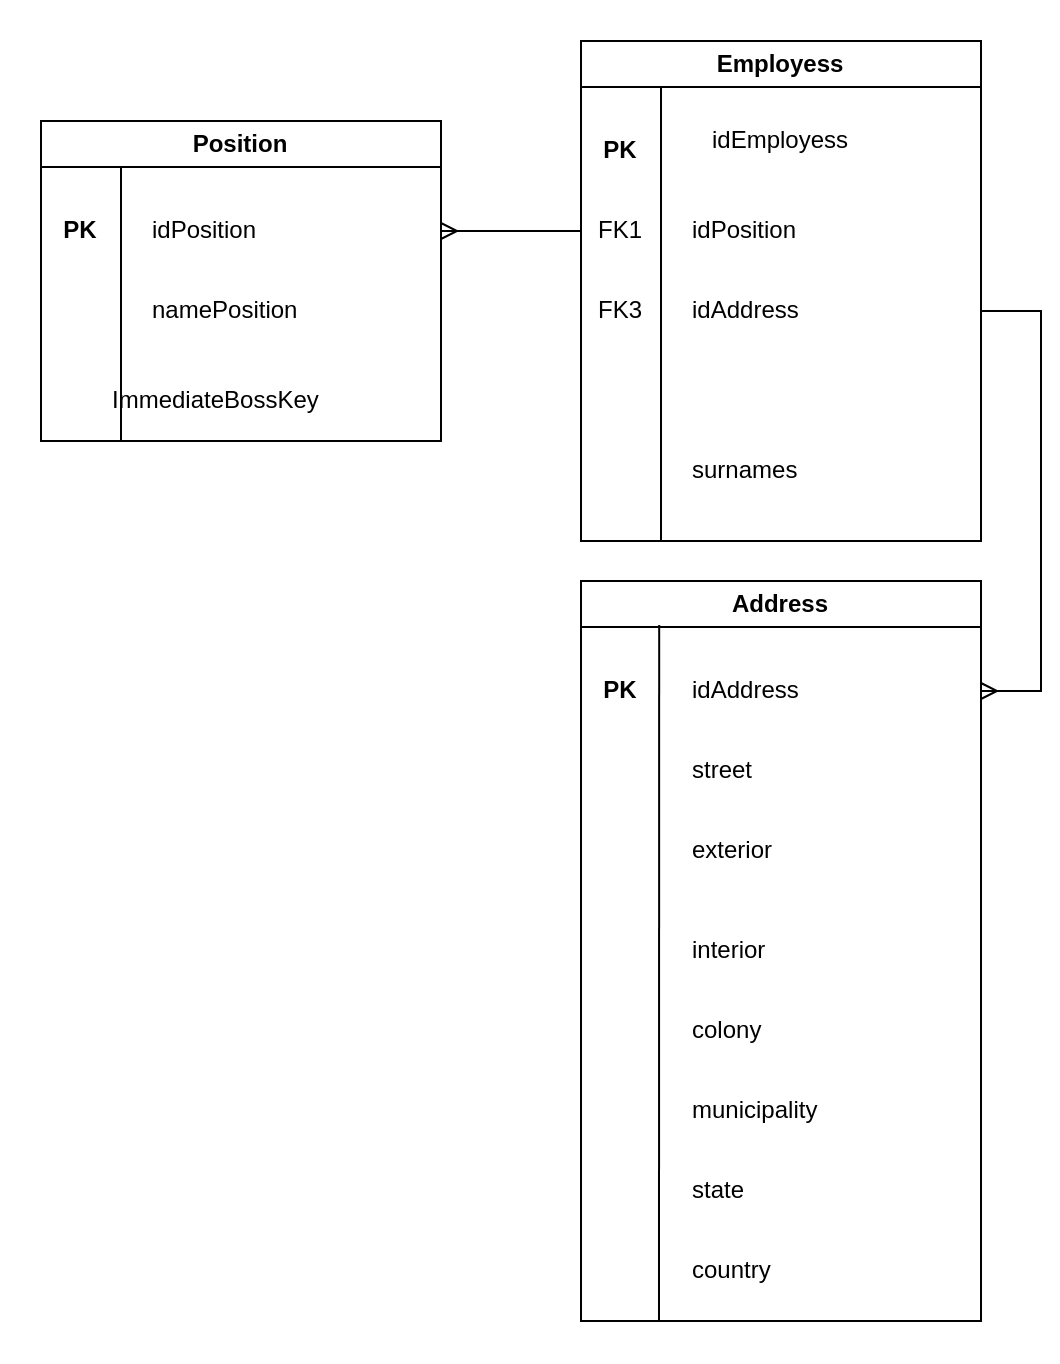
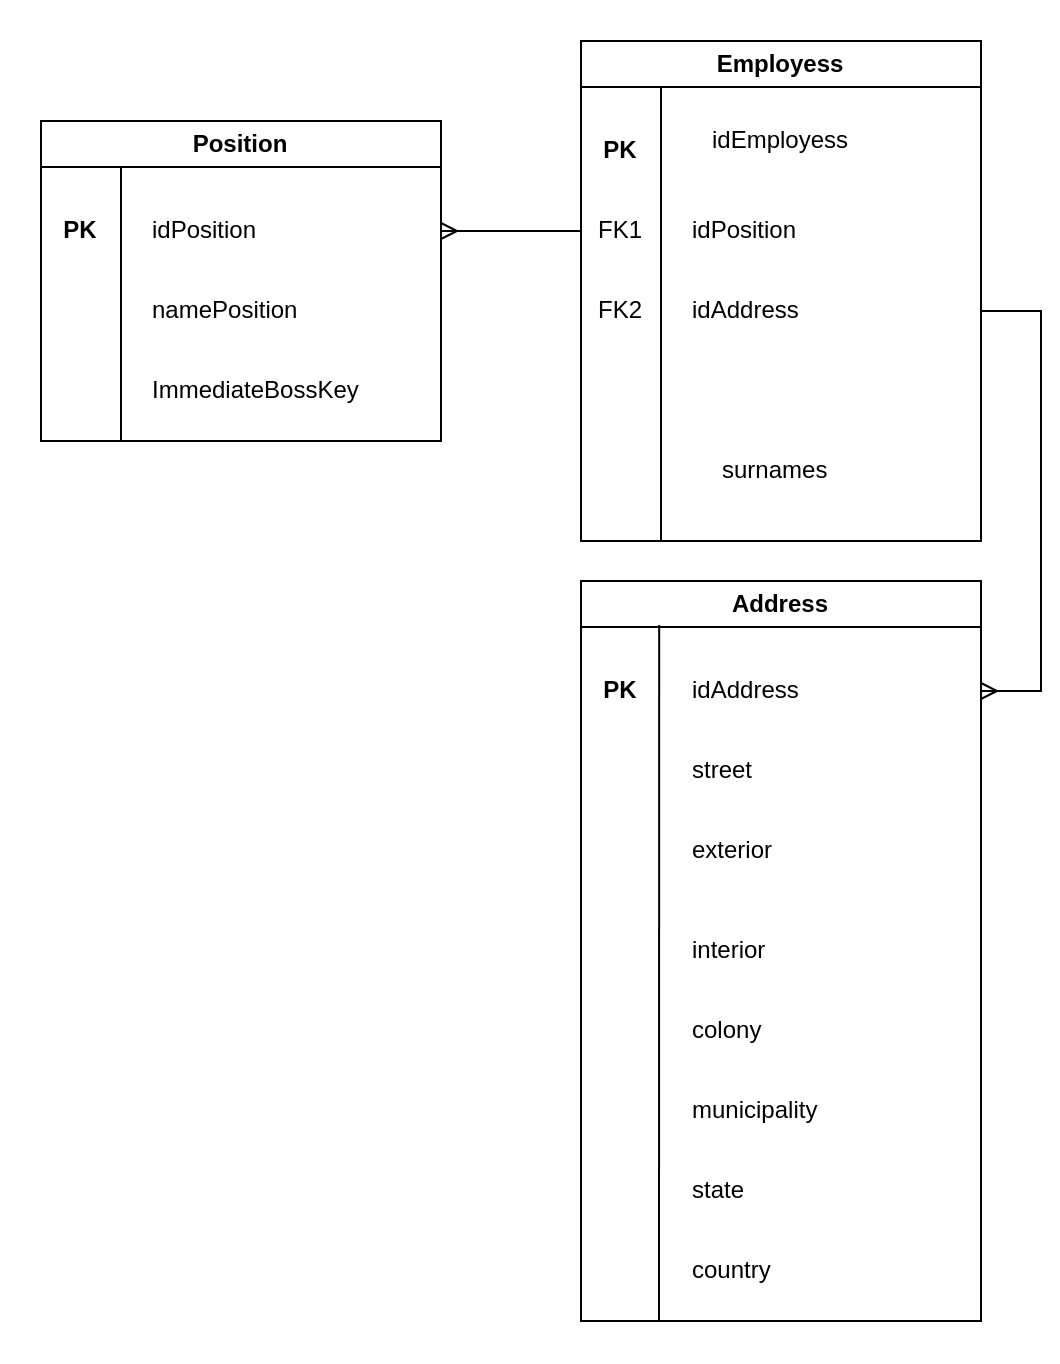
  <mxCell id="0" />
  <mxCell id="1" parent="0" />
  <mxCell id="2" value="Employess" style="swimlane;whiteSpace=wrap;html=1;" vertex="1" parent="1"><mxGeometry x="290" y="20" width="200" height="250" as="geometry" /></mxCell>
  <mxCell id="3" value="idEmployess&amp;nbsp;" style="text;html=1;align=left;verticalAlign=middle;whiteSpace=wrap;rounded=0;" vertex="1" parent="2"><mxGeometry x="64" y="35" width="106" height="30" as="geometry" /></mxCell>
  <mxCell id="4" value="idAddress" style="text;html=1;align=left;verticalAlign=middle;whiteSpace=wrap;rounded=0;" vertex="1" parent="2"><mxGeometry x="54" y="120" width="146" height="30" as="geometry" /></mxCell>
  <mxCell id="5" value="idPosition" style="text;html=1;align=left;verticalAlign=middle;whiteSpace=wrap;rounded=0;" vertex="1" parent="2"><mxGeometry x="54" y="80" width="106" height="30" as="geometry" /></mxCell>
- <mxCell id="6" value="surnames" style="text;html=1;align=left;verticalAlign=middle;whiteSpace=wrap;rounded=0;" vertex="1" parent="2"><mxGeometry x="54" y="200" width="106" height="30" as="geometry" /></mxCell>
+ <mxCell id="6" value="surnames" style="text;html=1;align=left;verticalAlign=middle;whiteSpace=wrap;rounded=0;" vertex="1" parent="2"><mxGeometry x="69" y="200" width="106" height="30" as="geometry" /></mxCell>
  <mxCell id="7" value="PK" style="text;html=1;align=center;verticalAlign=middle;whiteSpace=wrap;rounded=0;fontStyle=1" vertex="1" parent="2"><mxGeometry y="40" width="40" height="30" as="geometry" /></mxCell>
  <mxCell id="8" value="FK1" style="text;html=1;align=center;verticalAlign=middle;whiteSpace=wrap;rounded=0;" vertex="1" parent="2"><mxGeometry y="80" width="40" height="30" as="geometry" /></mxCell>
- <mxCell id="9" value="FK3" style="text;html=1;align=center;verticalAlign=middle;whiteSpace=wrap;rounded=0;" vertex="1" parent="2"><mxGeometry y="120" width="40" height="30" as="geometry" /></mxCell>
+ <mxCell id="9" value="FK2" style="text;html=1;align=center;verticalAlign=middle;whiteSpace=wrap;rounded=0;" vertex="1" parent="2"><mxGeometry y="120" width="40" height="30" as="geometry" /></mxCell>
  <mxCell id="10" value="" style="endArrow=none;html=1;rounded=0;" edge="1" parent="1"><mxGeometry width="50" height="50" relative="1" as="geometry"><mxPoint x="330" y="43" as="sourcePoint" /><mxPoint x="330" y="270" as="targetPoint" /></mxGeometry></mxCell>
  <mxCell id="11" value="Position" style="swimlane;whiteSpace=wrap;html=1;" vertex="1" parent="1"><mxGeometry x="20" y="60" width="200" height="160" as="geometry" /></mxCell>
  <mxCell id="12" value="" style="endArrow=none;html=1;rounded=0;" edge="1" parent="11"><mxGeometry width="50" height="50" relative="1" as="geometry"><mxPoint x="40" y="23" as="sourcePoint" /><mxPoint x="40" y="160" as="targetPoint" /></mxGeometry></mxCell>
  <mxCell id="13" value="idPosition" style="text;html=1;align=left;verticalAlign=middle;whiteSpace=wrap;rounded=0;" vertex="1" parent="11"><mxGeometry x="54" y="40" width="146" height="30" as="geometry" /></mxCell>
- <mxCell id="14" value="ImmediateBossKey" style="text;html=1;align=left;verticalAlign=middle;whiteSpace=wrap;rounded=0;" vertex="1" parent="11"><mxGeometry x="34" y="125" width="106" height="30" as="geometry" /></mxCell>
+ <mxCell id="14" value="ImmediateBossKey" style="text;html=1;align=left;verticalAlign=middle;whiteSpace=wrap;rounded=0;" vertex="1" parent="11"><mxGeometry x="54" y="120" width="106" height="30" as="geometry" /></mxCell>
  <mxCell id="15" value="namePosition" style="text;html=1;align=left;verticalAlign=middle;whiteSpace=wrap;rounded=0;" vertex="1" parent="11"><mxGeometry x="54" y="80" width="106" height="30" as="geometry" /></mxCell>
  <mxCell id="16" value="PK" style="text;html=1;align=center;verticalAlign=middle;whiteSpace=wrap;rounded=0;fontStyle=1" vertex="1" parent="11"><mxGeometry y="40" width="40" height="30" as="geometry" /></mxCell>
  <mxCell id="17" value="" style="edgeStyle=entityRelationEdgeStyle;fontSize=12;html=1;endArrow=ERmany;rounded=0;exitX=0;exitY=0.5;exitDx=0;exitDy=0;entryX=1;entryY=0.5;entryDx=0;entryDy=0;" edge="1" parent="1" source="8" target="13"><mxGeometry width="100" height="100" relative="1" as="geometry"><mxPoint x="260" y="310" as="sourcePoint" /><mxPoint x="360" y="210" as="targetPoint" /></mxGeometry></mxCell>
  <mxCell id="18" value="Address" style="swimlane;whiteSpace=wrap;html=1;" vertex="1" parent="1"><mxGeometry x="290" y="290" width="200" height="370" as="geometry" /></mxCell>
  <mxCell id="19" value="" style="endArrow=none;html=1;rounded=0;" edge="1" parent="18"><mxGeometry width="50" height="50" relative="1" as="geometry"><mxPoint x="39.09" y="22" as="sourcePoint" /><mxPoint x="39" y="370" as="targetPoint" /></mxGeometry></mxCell>
  <mxCell id="20" value="idAddress" style="text;html=1;align=left;verticalAlign=middle;whiteSpace=wrap;rounded=0;" vertex="1" parent="18"><mxGeometry x="54" y="40" width="146" height="30" as="geometry" /></mxCell>
  <mxCell id="21" value="street" style="text;html=1;align=left;verticalAlign=middle;whiteSpace=wrap;rounded=0;" vertex="1" parent="18"><mxGeometry x="54" y="80" width="106" height="30" as="geometry" /></mxCell>
  <mxCell id="22" value="exterior" style="text;html=1;align=left;verticalAlign=middle;whiteSpace=wrap;rounded=0;" vertex="1" parent="18"><mxGeometry x="54" y="120" width="106" height="30" as="geometry" /></mxCell>
  <mxCell id="23" value="PK" style="text;html=1;align=center;verticalAlign=middle;whiteSpace=wrap;rounded=0;fontStyle=1" vertex="1" parent="18"><mxGeometry y="40" width="40" height="30" as="geometry" /></mxCell>
  <mxCell id="24" value="interior" style="text;html=1;align=left;verticalAlign=middle;whiteSpace=wrap;rounded=0;" vertex="1" parent="18"><mxGeometry x="54" y="170" width="106" height="30" as="geometry" /></mxCell>
  <mxCell id="25" value="colony" style="text;html=1;align=left;verticalAlign=middle;whiteSpace=wrap;rounded=0;" vertex="1" parent="18"><mxGeometry x="54" y="210" width="106" height="30" as="geometry" /></mxCell>
  <mxCell id="26" value="municipality" style="text;html=1;align=left;verticalAlign=middle;whiteSpace=wrap;rounded=0;" vertex="1" parent="18"><mxGeometry x="54" y="250" width="106" height="30" as="geometry" /></mxCell>
  <mxCell id="27" value="state" style="text;html=1;align=left;verticalAlign=middle;whiteSpace=wrap;rounded=0;" vertex="1" parent="18"><mxGeometry x="54" y="290" width="106" height="30" as="geometry" /></mxCell>
  <mxCell id="28" value="country" style="text;html=1;align=left;verticalAlign=middle;whiteSpace=wrap;rounded=0;" vertex="1" parent="18"><mxGeometry x="54" y="330" width="106" height="30" as="geometry" /></mxCell>
  <mxCell id="29" value="" style="edgeStyle=entityRelationEdgeStyle;fontSize=12;html=1;endArrow=ERmany;rounded=0;entryX=1;entryY=0.5;entryDx=0;entryDy=0;exitX=1;exitY=0.5;exitDx=0;exitDy=0;" edge="1" parent="1" source="4" target="20"><mxGeometry width="100" height="100" relative="1" as="geometry"><mxPoint x="590" y="310" as="sourcePoint" /><mxPoint x="570" y="170" as="targetPoint" /></mxGeometry></mxCell>
